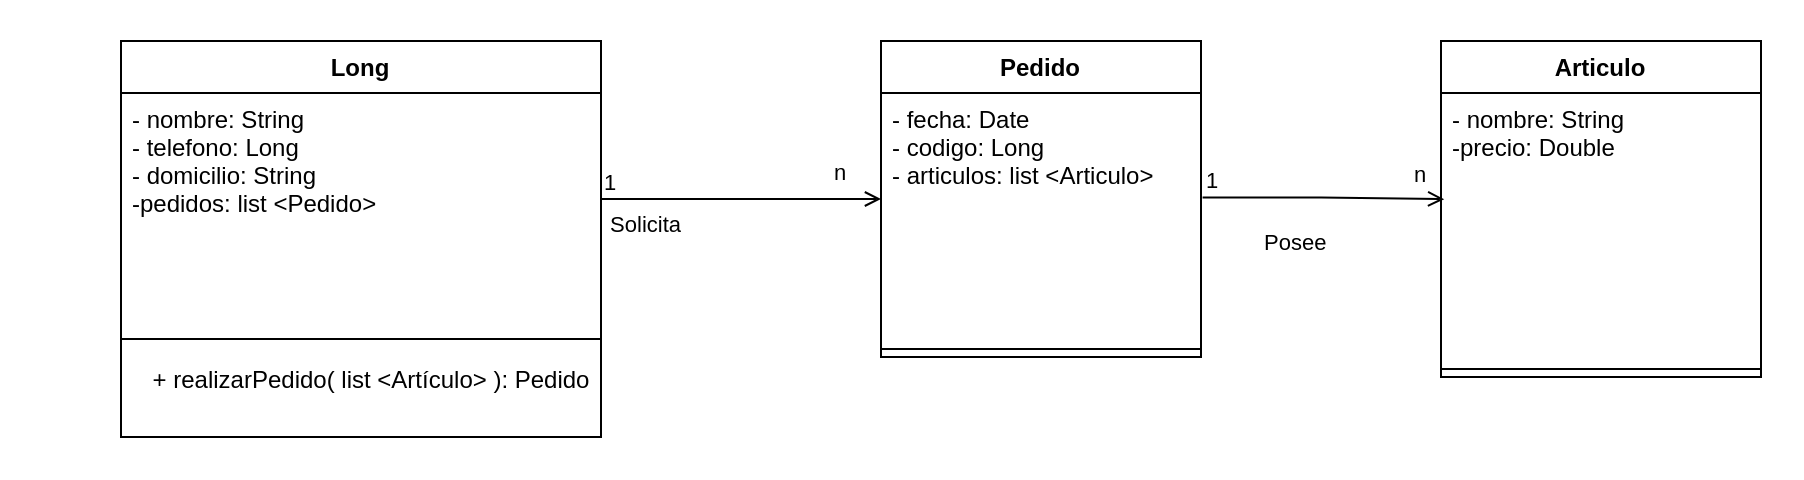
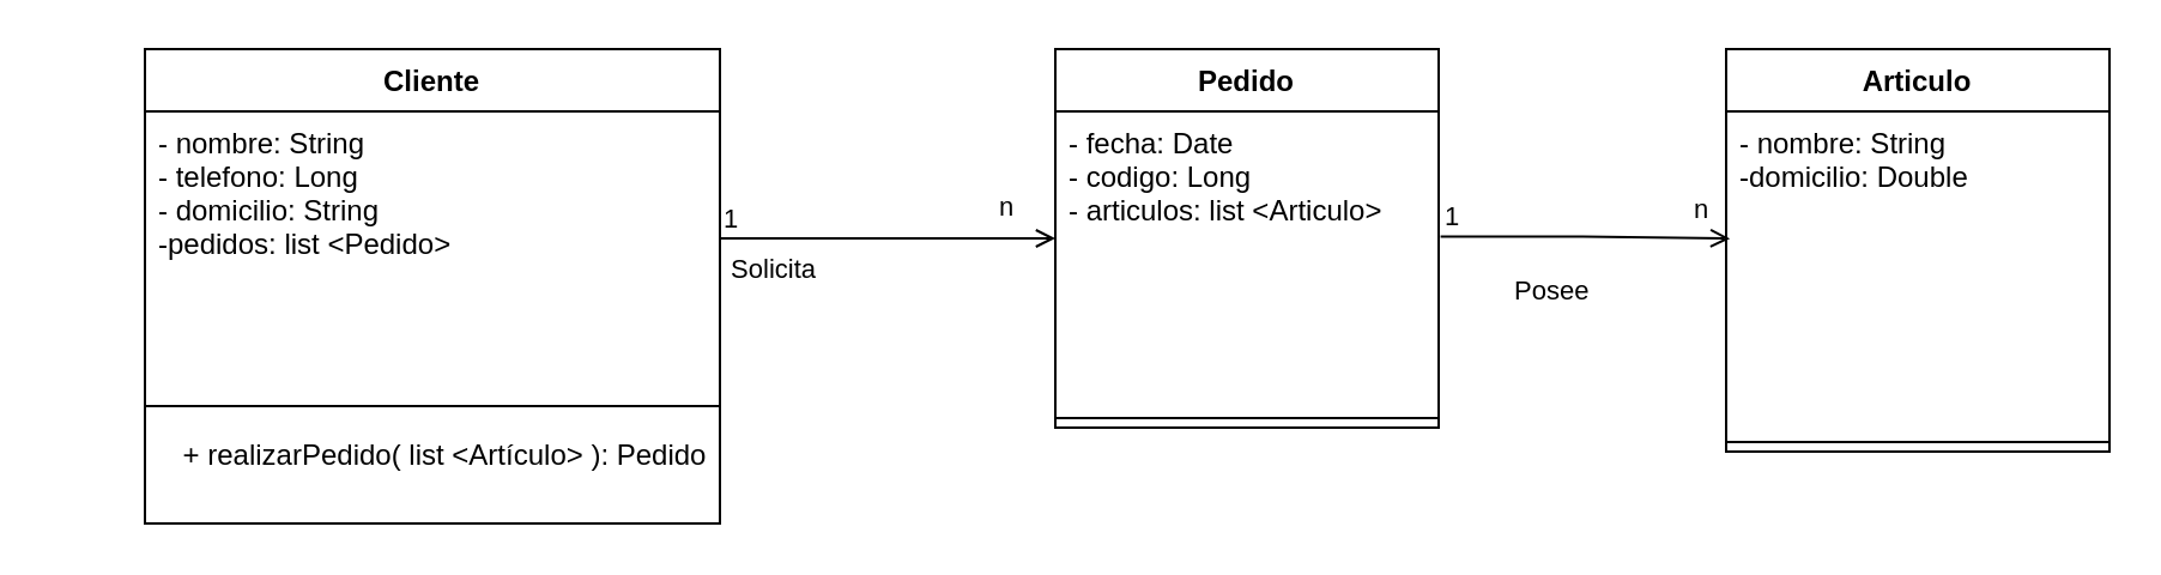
  <mxCell id="0" />
  <mxCell id="1" parent="0" />
- <mxCell id="2" value="Long" style="swimlane;fontStyle=1;align=center;verticalAlign=top;childLayout=stackLayout;horizontal=1;startSize=26;horizontalStack=0;resizeParent=1;resizeParentMax=0;resizeLast=0;collapsible=1;marginBottom=0;fillColor=default;strokeColor=default;fontColor=default;" parent="1" vertex="1"><mxGeometry x="60" y="20" width="240" height="198" as="geometry" /></mxCell>
+ <mxCell id="2" value="Cliente" style="swimlane;fontStyle=1;align=center;verticalAlign=top;childLayout=stackLayout;horizontal=1;startSize=26;horizontalStack=0;resizeParent=1;resizeParentMax=0;resizeLast=0;collapsible=1;marginBottom=0;fillColor=default;strokeColor=default;fontColor=default;" parent="1" vertex="1"><mxGeometry x="60" y="20" width="240" height="198" as="geometry" /></mxCell>
  <mxCell id="3" value="- nombre: String&#10;- telefono: Long&#10;- domicilio: String&#10;-pedidos: list &lt;Pedido&gt; " style="text;strokeColor=none;fillColor=none;align=left;verticalAlign=top;spacingLeft=4;spacingRight=4;overflow=hidden;rotatable=0;points=[[0,0.5],[1,0.5]];portConstraint=eastwest;fontColor=default;" parent="2" vertex="1"><mxGeometry y="26" width="240" height="74" as="geometry" /></mxCell>
  <mxCell id="4" value="" style="line;strokeWidth=1;fillColor=none;align=left;verticalAlign=middle;spacingTop=-1;spacingLeft=3;spacingRight=3;rotatable=0;labelPosition=right;points=[];portConstraint=eastwest;strokeColor=default;labelBackgroundColor=default;fontColor=default;" parent="2" vertex="1"><mxGeometry y="100" width="240" height="98" as="geometry" /></mxCell>
  <mxCell id="5" value="Pedido" style="swimlane;fontStyle=1;align=center;verticalAlign=top;childLayout=stackLayout;horizontal=1;startSize=26;horizontalStack=0;resizeParent=1;resizeParentMax=0;resizeLast=0;collapsible=1;marginBottom=0;fillColor=default;strokeColor=default;fontColor=default;" parent="1" vertex="1"><mxGeometry x="440" y="20" width="160" height="158" as="geometry" /></mxCell>
  <mxCell id="6" value="- fecha: Date&#10;- codigo: Long&#10;- articulos: list &lt;Articulo&gt;" style="text;strokeColor=none;fillColor=none;align=left;verticalAlign=top;spacingLeft=4;spacingRight=4;overflow=hidden;rotatable=0;points=[[0,0.5],[1,0.5]];portConstraint=eastwest;fontColor=default;" parent="5" vertex="1"><mxGeometry y="26" width="160" height="124" as="geometry" /></mxCell>
  <mxCell id="7" value="" style="line;strokeWidth=1;fillColor=none;align=left;verticalAlign=middle;spacingTop=-1;spacingLeft=3;spacingRight=3;rotatable=0;labelPosition=right;points=[];portConstraint=eastwest;" parent="5" vertex="1"><mxGeometry y="150" width="160" height="8" as="geometry" /></mxCell>
  <mxCell id="8" value="Articulo" style="swimlane;fontStyle=1;align=center;verticalAlign=top;childLayout=stackLayout;horizontal=1;startSize=26;horizontalStack=0;resizeParent=1;resizeParentMax=0;resizeLast=0;collapsible=1;marginBottom=0;fillColor=default;strokeColor=default;fontColor=default;" parent="1" vertex="1"><mxGeometry x="720" y="20" width="160" height="168" as="geometry" /></mxCell>
- <mxCell id="9" value="- nombre: String&#10;-precio: Double" style="text;strokeColor=none;fillColor=none;align=left;verticalAlign=top;spacingLeft=4;spacingRight=4;overflow=hidden;rotatable=0;points=[[0,0.5],[1,0.5]];portConstraint=eastwest;fontColor=default;" parent="8" vertex="1"><mxGeometry y="26" width="160" height="134" as="geometry" /></mxCell>
+ <mxCell id="9" value="- nombre: String&#10;-domicilio: Double" style="text;strokeColor=none;fillColor=none;align=left;verticalAlign=top;spacingLeft=4;spacingRight=4;overflow=hidden;rotatable=0;points=[[0,0.5],[1,0.5]];portConstraint=eastwest;fontColor=default;" parent="8" vertex="1"><mxGeometry y="26" width="160" height="134" as="geometry" /></mxCell>
  <mxCell id="10" value="" style="line;strokeWidth=1;fillColor=none;align=left;verticalAlign=middle;spacingTop=-1;spacingLeft=3;spacingRight=3;rotatable=0;labelPosition=right;points=[];portConstraint=eastwest;" parent="8" vertex="1"><mxGeometry y="160" width="160" height="8" as="geometry" /></mxCell>
  <mxCell id="11" value="&amp;nbsp;Solicita" style="endArrow=open;endFill=0;html=1;edgeStyle=orthogonalEdgeStyle;align=left;verticalAlign=top;rounded=0;labelBackgroundColor=default;fontColor=default;strokeColor=default;" parent="1" edge="1"><mxGeometry x="-1" relative="1" as="geometry"><mxPoint x="300" y="99" as="sourcePoint" /><mxPoint x="440" y="99" as="targetPoint" /></mxGeometry></mxCell>
  <mxCell id="12" value="1" style="edgeLabel;resizable=0;html=1;align=left;verticalAlign=bottom;fontColor=default;strokeColor=default;fillColor=default;labelBackgroundColor=default;" parent="11" connectable="0" vertex="1"><mxGeometry x="-1" relative="1" as="geometry" /></mxCell>
  <mxCell id="13" value="Posee" style="endArrow=open;endFill=0;html=1;edgeStyle=orthogonalEdgeStyle;align=left;verticalAlign=top;rounded=0;labelBackgroundColor=default;fontColor=default;strokeColor=default;exitX=1.005;exitY=0.421;exitDx=0;exitDy=0;exitPerimeter=0;entryX=0.01;entryY=0.396;entryDx=0;entryDy=0;entryPerimeter=0;" parent="1" source="6" target="9" edge="1"><mxGeometry x="-0.52" y="-10" relative="1" as="geometry"><mxPoint x="610" y="98.5" as="sourcePoint" /><mxPoint x="720" y="96" as="targetPoint" /><mxPoint as="offset" /></mxGeometry></mxCell>
  <mxCell id="14" value="1" style="edgeLabel;resizable=0;html=1;align=left;verticalAlign=bottom;fontColor=default;strokeColor=default;fillColor=default;" parent="13" connectable="0" vertex="1"><mxGeometry x="-1" relative="1" as="geometry" /></mxCell>
  <mxCell id="15" value="n" style="edgeLabel;resizable=0;html=1;align=left;verticalAlign=bottom;fontColor=default;strokeColor=default;fillColor=default;labelBackgroundColor=default;" parent="1" connectable="0" vertex="1"><mxGeometry x="310" y="109" as="geometry"><mxPoint x="105" y="-15" as="offset" /></mxGeometry></mxCell>
  <mxCell id="16" value="n" style="edgeLabel;resizable=0;html=1;align=left;verticalAlign=bottom;fontColor=default;strokeColor=default;fillColor=default;labelBackgroundColor=default;" parent="1" connectable="0" vertex="1"><mxGeometry x="310" y="109" as="geometry"><mxPoint x="395" y="-14" as="offset" /></mxGeometry></mxCell>
  <mxCell id="17" value="&amp;nbsp; &amp;nbsp; &amp;nbsp; &amp;nbsp; &amp;nbsp; &amp;nbsp; &amp;nbsp; &amp;nbsp;+ realizarPedido( list &amp;lt;Artículo&amp;gt; ): Pedido" style="text;html=1;align=center;verticalAlign=middle;resizable=0;points=[];autosize=1;strokeColor=none;fillColor=none;fontColor=default;" parent="1" vertex="1"><mxGeometry x="20" y="180" width="280" height="20" as="geometry" /></mxCell>
